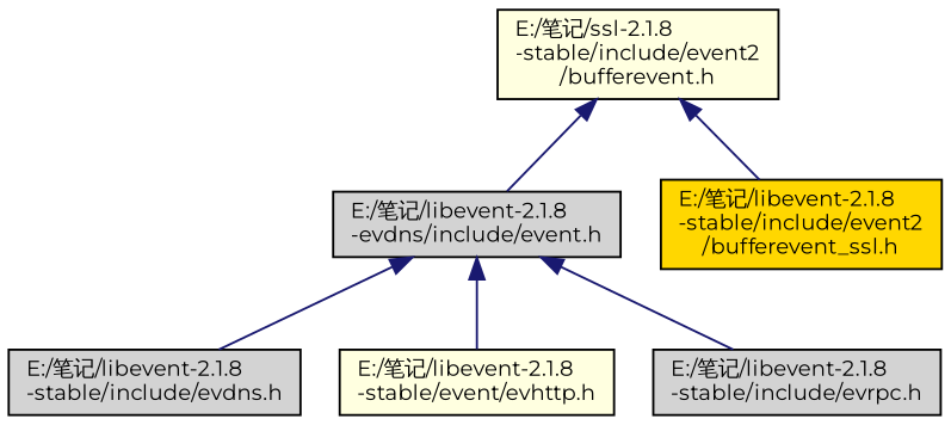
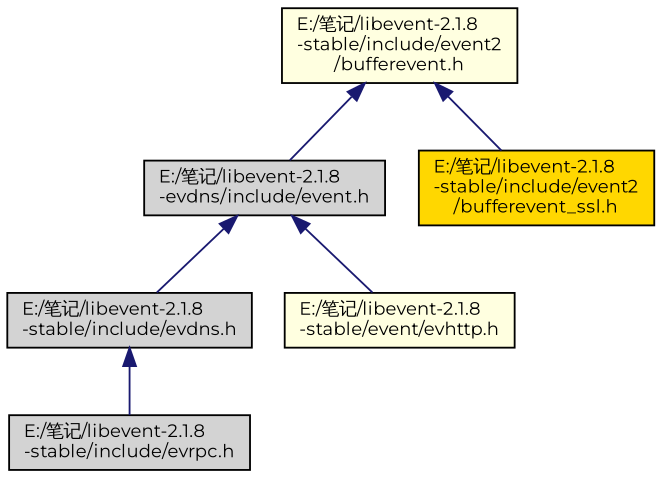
  digraph {
    fontname=Montserrat
    node [color=black fillcolor=lightgrey fontname=Montserrat fontsize=10 shape=record style=filled]
    edge [color=midnightblue dir=back fontname=Montserrat fontsize=10 labelfontname=Helvetica labelfontsize=10 style=solid]
-   n1 [fillcolor=lightyellow fontcolor=black height=0.2 label="E:/笔记/ssl-2.1.8\l-stable/include/event2\l/bufferevent.h" width=0.4]
+   n1 [fillcolor=lightyellow fontcolor=black height=0.2 label="E:/笔记/libevent-2.1.8\l-stable/include/event2\l/bufferevent.h" width=0.4]
    n2 [height=0.2 label="E:/笔记/libevent-2.1.8\l-evdns/include/event.h" width=0.4]
    n3 [fillcolor=gold height=0.2 label="E:/笔记/libevent-2.1.8\l-stable/include/event2\l/bufferevent_ssl.h" width=0.4]
    n4 [height=0.2 label="E:/笔记/libevent-2.1.8\l-stable/include/evdns.h" width=0.4]
    n5 [fillcolor=lightyellow height=0.2 label="E:/笔记/libevent-2.1.8\l-stable/event/evhttp.h" width=0.4]
    n6 [height=0.2 label="E:/笔记/libevent-2.1.8\l-stable/include/evrpc.h" width=0.4]
    n1 -> n2
    n1 -> n3
    n2 -> n4
    n2 -> n5
-   n2 -> n6
+   n4 -> n6
  }
